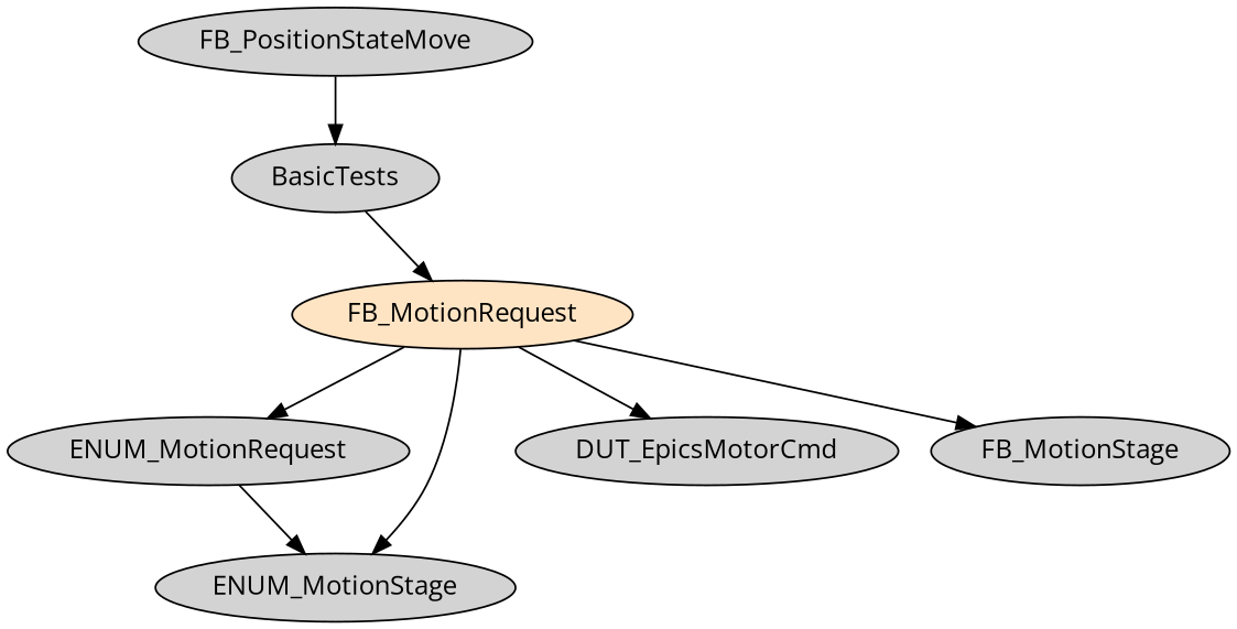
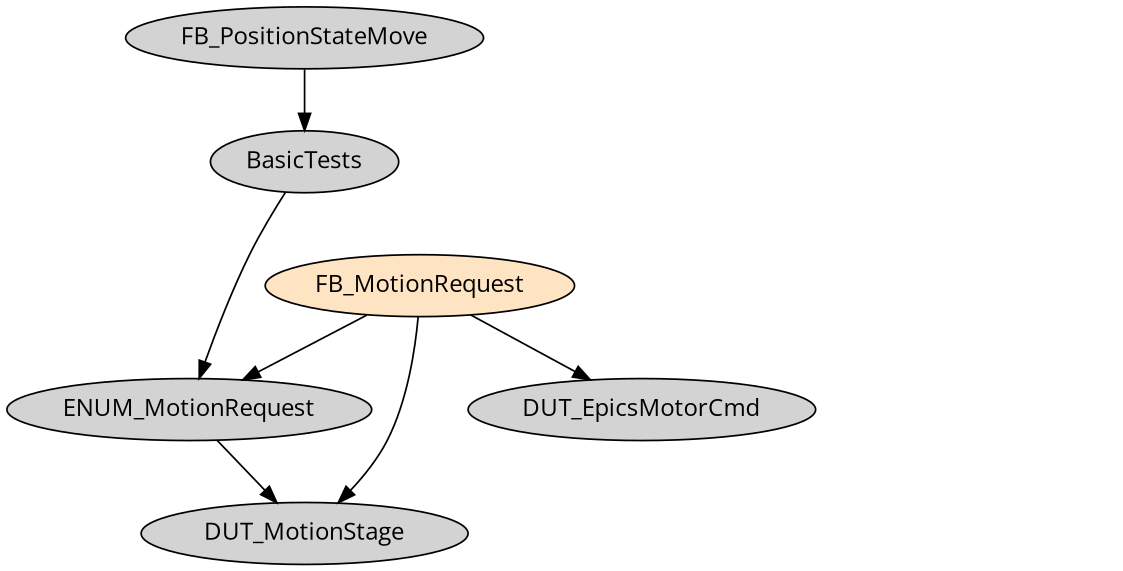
  digraph {
    fontname="Open Sans"
    node [fontname="Open Sans" style=filled]
    edge [fontname="Open Sans"]
    FB_MotionRequest [fillcolor=bisque]
    ENUM_MotionRequest
-   DUT_MotionStage [label=ENUM_MotionStage]
+   DUT_MotionStage
    n4 [label=DUT_EpicsMotorCmd]
-   FB_MotionStage
    BasicTests
    FB_PositionStateMove
    FB_MotionRequest -> ENUM_MotionRequest
    FB_MotionRequest -> DUT_MotionStage
    FB_MotionRequest -> n4
-   FB_MotionRequest -> FB_MotionStage
    ENUM_MotionRequest -> DUT_MotionStage
-   BasicTests -> FB_MotionRequest
+   BasicTests -> ENUM_MotionRequest
    FB_PositionStateMove -> BasicTests
  }
